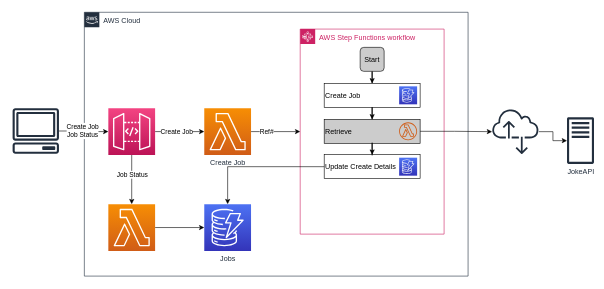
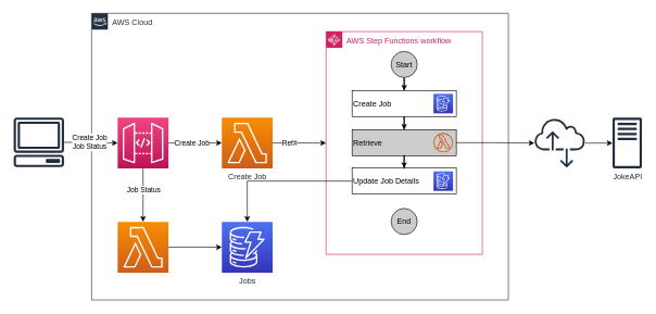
  <mxCell id="0" />
  <mxCell id="1" parent="0" />
  <mxCell id="2" value="AWS Cloud" style="points=[[0,0],[0.25,0],[0.5,0],[0.75,0],[1,0],[1,0.25],[1,0.5],[1,0.75],[1,1],[0.75,1],[0.5,1],[0.25,1],[0,1],[0,0.75],[0,0.5],[0,0.25]];outlineConnect=0;gradientColor=none;html=1;whiteSpace=wrap;fontSize=12;fontStyle=0;shape=mxgraph.aws4.group;grIcon=mxgraph.aws4.group_aws_cloud_alt;strokeColor=#232F3E;fillColor=none;verticalAlign=top;align=left;spacingLeft=30;fontColor=#232F3E;dashed=0;" parent="1" vertex="1"><mxGeometry x="140" y="20" width="640" height="440" as="geometry" /></mxCell>
  <mxCell id="3" value="AWS Step Functions workflow" style="points=[[0,0],[0.25,0],[0.5,0],[0.75,0],[1,0],[1,0.25],[1,0.5],[1,0.75],[1,1],[0.75,1],[0.5,1],[0.25,1],[0,1],[0,0.75],[0,0.5],[0,0.25]];outlineConnect=0;gradientColor=none;html=1;whiteSpace=wrap;fontSize=12;fontStyle=0;shape=mxgraph.aws4.group;grIcon=mxgraph.aws4.group_aws_step_functions_workflow;strokeColor=#CD2264;fillColor=none;verticalAlign=top;align=left;spacingLeft=30;fontColor=#CD2264;dashed=0;" parent="1" vertex="1"><mxGeometry x="500" y="48" width="240" height="342" as="geometry" /></mxCell>
  <mxCell id="4" value="" style="edgeStyle=orthogonalEdgeStyle;rounded=0;orthogonalLoop=1;jettySize=auto;html=1;" parent="1" source="8" target="15" edge="1"><mxGeometry relative="1" as="geometry" /></mxCell>
  <mxCell id="5" value="Create Job" style="edgeLabel;html=1;align=center;verticalAlign=middle;resizable=0;points=[];" parent="4" vertex="1" connectable="0"><mxGeometry x="-0.147" relative="1" as="geometry"><mxPoint as="offset" /></mxGeometry></mxCell>
  <mxCell id="6" style="edgeStyle=orthogonalEdgeStyle;rounded=0;orthogonalLoop=1;jettySize=auto;html=1;" parent="1" source="8" target="17" edge="1"><mxGeometry relative="1" as="geometry" /></mxCell>
  <mxCell id="7" value="Job Status" style="edgeLabel;html=1;align=center;verticalAlign=middle;resizable=0;points=[];" parent="6" vertex="1" connectable="0"><mxGeometry x="-0.215" relative="1" as="geometry"><mxPoint as="offset" /></mxGeometry></mxCell>
  <mxCell id="8" value="" style="points=[[0,0,0],[0.25,0,0],[0.5,0,0],[0.75,0,0],[1,0,0],[0,1,0],[0.25,1,0],[0.5,1,0],[0.75,1,0],[1,1,0],[0,0.25,0],[0,0.5,0],[0,0.75,0],[1,0.25,0],[1,0.5,0],[1,0.75,0]];outlineConnect=0;fontColor=#232F3E;gradientColor=#F34482;gradientDirection=north;fillColor=#BC1356;strokeColor=#ffffff;dashed=0;verticalLabelPosition=bottom;verticalAlign=top;align=center;html=1;fontSize=12;fontStyle=0;aspect=fixed;shape=mxgraph.aws4.resourceIcon;resIcon=mxgraph.aws4.api_gateway;" parent="1" vertex="1"><mxGeometry x="180" y="180" width="78" height="78" as="geometry" /></mxCell>
  <mxCell id="9" style="edgeStyle=orthogonalEdgeStyle;rounded=0;orthogonalLoop=1;jettySize=auto;html=1;entryX=0;entryY=0.5;entryDx=0;entryDy=0;entryPerimeter=0;" parent="1" source="11" target="8" edge="1"><mxGeometry relative="1" as="geometry" /></mxCell>
  <mxCell id="10" value="Create Job&lt;br&gt;Job Status" style="edgeLabel;html=1;align=center;verticalAlign=middle;resizable=0;points=[];" parent="9" vertex="1" connectable="0"><mxGeometry x="0.14" y="2" relative="1" as="geometry"><mxPoint x="-8" as="offset" /></mxGeometry></mxCell>
  <mxCell id="11" value="" style="outlineConnect=0;fontColor=#232F3E;gradientColor=none;fillColor=#232F3E;strokeColor=none;dashed=0;verticalLabelPosition=bottom;verticalAlign=top;align=center;html=1;fontSize=12;fontStyle=0;aspect=fixed;pointerEvents=1;shape=mxgraph.aws4.client;" parent="1" vertex="1"><mxGeometry x="20" y="180" width="78" height="76" as="geometry" /></mxCell>
  <mxCell id="12" value="Jobs" style="points=[[0,0,0],[0.25,0,0],[0.5,0,0],[0.75,0,0],[1,0,0],[0,1,0],[0.25,1,0],[0.5,1,0],[0.75,1,0],[1,1,0],[0,0.25,0],[0,0.5,0],[0,0.75,0],[1,0.25,0],[1,0.5,0],[1,0.75,0]];outlineConnect=0;fontColor=#232F3E;gradientColor=#4D72F3;gradientDirection=north;fillColor=#3334B9;strokeColor=#ffffff;dashed=0;verticalLabelPosition=bottom;verticalAlign=top;align=center;html=1;fontSize=12;fontStyle=0;aspect=fixed;shape=mxgraph.aws4.resourceIcon;resIcon=mxgraph.aws4.dynamodb;" parent="1" vertex="1"><mxGeometry x="340" y="340" width="78" height="78" as="geometry" /></mxCell>
  <mxCell id="13" style="edgeStyle=orthogonalEdgeStyle;rounded=0;orthogonalLoop=1;jettySize=auto;html=1;" parent="1" source="15" target="3" edge="1"><mxGeometry relative="1" as="geometry" /></mxCell>
  <mxCell id="14" value="Ref#" style="edgeLabel;html=1;align=center;verticalAlign=middle;resizable=0;points=[];" parent="13" vertex="1" connectable="0"><mxGeometry x="-0.382" relative="1" as="geometry"><mxPoint as="offset" /></mxGeometry></mxCell>
  <mxCell id="15" value="Create Job" style="points=[[0,0,0],[0.25,0,0],[0.5,0,0],[0.75,0,0],[1,0,0],[0,1,0],[0.25,1,0],[0.5,1,0],[0.75,1,0],[1,1,0],[0,0.25,0],[0,0.5,0],[0,0.75,0],[1,0.25,0],[1,0.5,0],[1,0.75,0]];outlineConnect=0;fontColor=#232F3E;gradientColor=#F78E04;gradientDirection=north;fillColor=#D05C17;strokeColor=#ffffff;dashed=0;verticalLabelPosition=bottom;verticalAlign=top;align=center;html=1;fontSize=12;fontStyle=0;aspect=fixed;shape=mxgraph.aws4.resourceIcon;resIcon=mxgraph.aws4.lambda;" parent="1" vertex="1"><mxGeometry x="340" y="180" width="78" height="78" as="geometry" /></mxCell>
  <mxCell id="16" value="" style="edgeStyle=orthogonalEdgeStyle;rounded=0;orthogonalLoop=1;jettySize=auto;html=1;" parent="1" source="17" target="12" edge="1"><mxGeometry relative="1" as="geometry" /></mxCell>
  <mxCell id="17" value="" style="points=[[0,0,0],[0.25,0,0],[0.5,0,0],[0.75,0,0],[1,0,0],[0,1,0],[0.25,1,0],[0.5,1,0],[0.75,1,0],[1,1,0],[0,0.25,0],[0,0.5,0],[0,0.75,0],[1,0.25,0],[1,0.5,0],[1,0.75,0]];outlineConnect=0;fontColor=#232F3E;gradientColor=#F78E04;gradientDirection=north;fillColor=#D05C17;strokeColor=#ffffff;dashed=0;verticalLabelPosition=bottom;verticalAlign=top;align=center;html=1;fontSize=12;fontStyle=0;aspect=fixed;shape=mxgraph.aws4.resourceIcon;resIcon=mxgraph.aws4.lambda;" parent="1" vertex="1"><mxGeometry x="180" y="340" width="78" height="78" as="geometry" /></mxCell>
  <mxCell id="18" style="edgeStyle=orthogonalEdgeStyle;rounded=0;orthogonalLoop=1;jettySize=auto;html=1;" parent="1" source="19" target="20" edge="1"><mxGeometry relative="1" as="geometry" /></mxCell>
  <mxCell id="19" value="" style="outlineConnect=0;fontColor=#232F3E;gradientColor=none;fillColor=#232F3E;strokeColor=none;dashed=0;verticalLabelPosition=bottom;verticalAlign=top;align=center;html=1;fontSize=12;fontStyle=0;aspect=fixed;pointerEvents=1;shape=mxgraph.aws4.internet_alt2;" parent="1" vertex="1"><mxGeometry x="820" y="180" width="78" height="78" as="geometry" /></mxCell>
- <mxCell id="20" value="JokeAPI" style="outlineConnect=0;fontColor=#232F3E;gradientColor=none;fillColor=#232F3E;strokeColor=none;dashed=0;verticalLabelPosition=bottom;verticalAlign=top;align=center;html=1;fontSize=12;fontStyle=0;aspect=fixed;pointerEvents=1;shape=mxgraph.aws4.traditional_server;" parent="1" vertex="1"><mxGeometry x="945" y="195" width="45" height="78" as="geometry" /></mxCell>
+ <mxCell id="20" value="JokeAPI" style="outlineConnect=0;fontColor=#232F3E;gradientColor=none;fillColor=#232F3E;strokeColor=none;dashed=0;verticalLabelPosition=bottom;verticalAlign=top;align=center;html=1;fontSize=12;fontStyle=0;aspect=fixed;pointerEvents=1;shape=mxgraph.aws4.traditional_server;" parent="1" vertex="1"><mxGeometry x="940" y="180" width="45" height="78" as="geometry" /></mxCell>
  <mxCell id="21" style="edgeStyle=orthogonalEdgeStyle;rounded=0;orthogonalLoop=1;jettySize=auto;html=1;" parent="1" source="25" target="19" edge="1"><mxGeometry relative="1" as="geometry" /></mxCell>
  <mxCell id="22" value="" style="group" parent="1" vertex="1" connectable="0"><mxGeometry x="540" y="137.5" width="160" height="40" as="geometry" /></mxCell>
  <mxCell id="23" value="" style="group" vertex="1" connectable="0" parent="22"><mxGeometry y="61" width="160" height="40" as="geometry" /></mxCell>
  <mxCell id="24" value="Retrieve" style="rounded=0;whiteSpace=wrap;html=1;align=left;fillColor=#cccccc;" parent="23" vertex="1"><mxGeometry width="160" height="40" as="geometry" /></mxCell>
  <mxCell id="25" value="" style="outlineConnect=0;fontColor=#232F3E;gradientColor=none;fillColor=#D05C17;strokeColor=none;dashed=0;verticalLabelPosition=bottom;verticalAlign=top;align=center;html=1;fontSize=12;fontStyle=0;aspect=fixed;pointerEvents=1;shape=mxgraph.aws4.lambda_function;" parent="23" vertex="1"><mxGeometry x="125" y="5" width="30" height="30" as="geometry" /></mxCell>
  <mxCell id="26" value="" style="group" parent="1" vertex="1" connectable="0"><mxGeometry x="540" y="257.5" width="160" height="40" as="geometry" /></mxCell>
  <mxCell id="27" value="" style="group" vertex="1" connectable="0" parent="26"><mxGeometry width="160" height="40" as="geometry" /></mxCell>
- <mxCell id="28" value="Update Create Details" style="rounded=0;whiteSpace=wrap;html=1;align=left;" parent="27" vertex="1"><mxGeometry width="160" height="40" as="geometry" /></mxCell>
+ <mxCell id="28" value="Update Job Details" style="rounded=0;whiteSpace=wrap;html=1;align=left;" parent="27" vertex="1"><mxGeometry width="160" height="40" as="geometry" /></mxCell>
  <mxCell id="29" value="" style="points=[[0,0,0],[0.25,0,0],[0.5,0,0],[0.75,0,0],[1,0,0],[0,1,0],[0.25,1,0],[0.5,1,0],[0.75,1,0],[1,1,0],[0,0.25,0],[0,0.5,0],[0,0.75,0],[1,0.25,0],[1,0.5,0],[1,0.75,0]];outlineConnect=0;fontColor=#232F3E;gradientColor=#4D72F3;gradientDirection=north;fillColor=#3334B9;strokeColor=#ffffff;dashed=0;verticalLabelPosition=bottom;verticalAlign=top;align=center;html=1;fontSize=12;fontStyle=0;aspect=fixed;shape=mxgraph.aws4.resourceIcon;resIcon=mxgraph.aws4.dynamodb;" parent="27" vertex="1"><mxGeometry x="125" y="5" width="30" height="30" as="geometry" /></mxCell>
  <mxCell id="30" style="edgeStyle=orthogonalEdgeStyle;rounded=0;orthogonalLoop=1;jettySize=auto;html=1;entryX=0.5;entryY=0;entryDx=0;entryDy=0;" edge="1" parent="1" source="31" target="37"><mxGeometry relative="1" as="geometry" /></mxCell>
- <mxCell id="31" value="Start" style="whiteSpace=wrap;html=1;aspect=fixed;fillColor=#CCCCCC;rounded=1;" parent="1" vertex="1"><mxGeometry x="600" y="78.5" width="40" height="40" as="geometry" /></mxCell>
+ <mxCell id="31" value="Start" style="ellipse;whiteSpace=wrap;html=1;aspect=fixed;fillColor=#CCCCCC;" parent="1" vertex="1"><mxGeometry x="600" y="78.5" width="40" height="40" as="geometry" /></mxCell>
  <mxCell id="32" value="" style="edgeStyle=orthogonalEdgeStyle;rounded=0;orthogonalLoop=1;jettySize=auto;html=1;" parent="1" source="24" target="28" edge="1"><mxGeometry x="520" y="98" as="geometry" /></mxCell>
+ <mxCell id="33" value="End" style="ellipse;whiteSpace=wrap;html=1;aspect=fixed;fillColor=#CCCCCC;" parent="1" vertex="1"><mxGeometry x="600" y="319.5" width="40" height="40" as="geometry" /></mxCell>
  <mxCell id="34" value="" style="edgeStyle=orthogonalEdgeStyle;rounded=0;orthogonalLoop=1;jettySize=auto;html=1;" parent="1" source="28" target="12" edge="1"><mxGeometry x="520" y="98" as="geometry" /></mxCell>
  <mxCell id="35" value="" style="group" vertex="1" connectable="0" parent="1"><mxGeometry x="540" y="138.5" width="160" height="40" as="geometry" /></mxCell>
  <mxCell id="36" value="" style="group" vertex="1" connectable="0" parent="35"><mxGeometry width="160" height="40" as="geometry" /></mxCell>
  <mxCell id="37" value="Create Job" style="rounded=0;whiteSpace=wrap;html=1;align=left;" vertex="1" parent="36"><mxGeometry width="160" height="40" as="geometry" /></mxCell>
  <mxCell id="38" value="" style="points=[[0,0,0],[0.25,0,0],[0.5,0,0],[0.75,0,0],[1,0,0],[0,1,0],[0.25,1,0],[0.5,1,0],[0.75,1,0],[1,1,0],[0,0.25,0],[0,0.5,0],[0,0.75,0],[1,0.25,0],[1,0.5,0],[1,0.75,0]];outlineConnect=0;fontColor=#232F3E;gradientColor=#4D72F3;gradientDirection=north;fillColor=#3334B9;strokeColor=#ffffff;dashed=0;verticalLabelPosition=bottom;verticalAlign=top;align=center;html=1;fontSize=12;fontStyle=0;aspect=fixed;shape=mxgraph.aws4.resourceIcon;resIcon=mxgraph.aws4.dynamodb;" vertex="1" parent="36"><mxGeometry x="125" y="5" width="30" height="30" as="geometry" /></mxCell>
  <mxCell id="39" style="edgeStyle=orthogonalEdgeStyle;rounded=0;orthogonalLoop=1;jettySize=auto;html=1;entryX=0.5;entryY=0;entryDx=0;entryDy=0;" edge="1" parent="1" source="37" target="24"><mxGeometry relative="1" as="geometry" /></mxCell>
